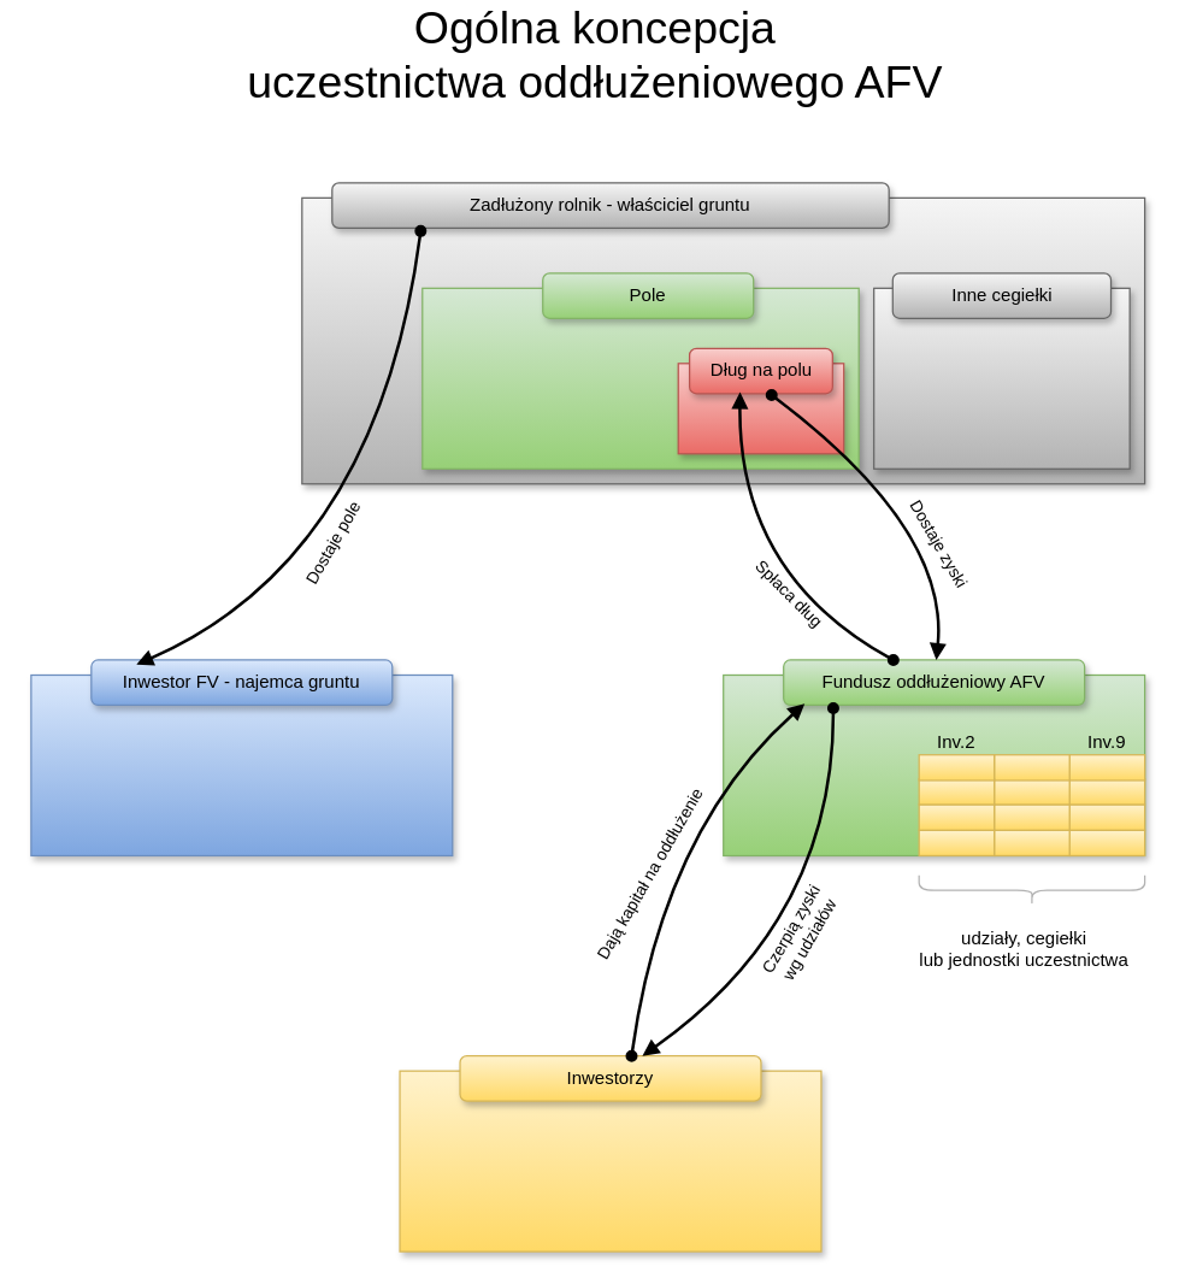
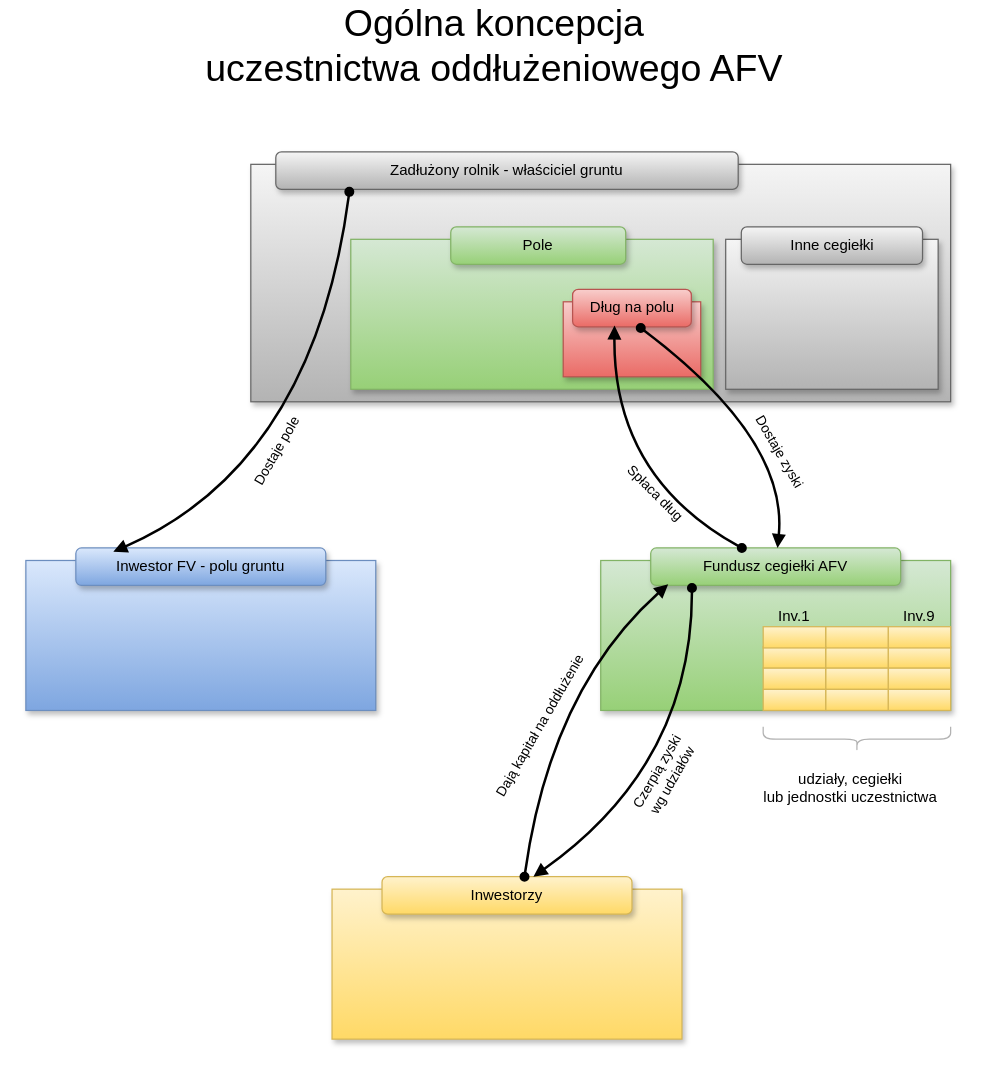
  <mxCell id="0" />
  <mxCell id="1" parent="0" />
  <mxCell id="2" value="" style="rounded=0;whiteSpace=wrap;html=1;glass=0;shadow=1;fillColor=#d5e8d4;strokeColor=#82b366;gradientColor=#97d077;" parent="1" vertex="1"><mxGeometry x="480" y="437" width="280" height="120" as="geometry" /></mxCell>
  <mxCell id="3" value="" style="rounded=0;whiteSpace=wrap;html=1;shadow=1;fillColor=#f5f5f5;gradientColor=#b3b3b3;strokeColor=#666666;" parent="1" vertex="1"><mxGeometry x="200" y="120" width="560" height="190" as="geometry" /></mxCell>
  <mxCell id="4" value="Zadłużony rolnik - właściciel gruntu" style="rounded=1;whiteSpace=wrap;html=1;shadow=1;fillColor=#f5f5f5;gradientColor=#b3b3b3;strokeColor=#666666;" parent="1" vertex="1"><mxGeometry x="220" y="110" width="370" height="30" as="geometry" /></mxCell>
  <mxCell id="5" value="" style="rounded=0;whiteSpace=wrap;html=1;shadow=1;fillColor=#d5e8d4;strokeColor=#82b366;gradientColor=#97d077;" parent="1" vertex="1"><mxGeometry x="280" y="180" width="290" height="120" as="geometry" /></mxCell>
  <mxCell id="6" value="" style="rounded=0;whiteSpace=wrap;html=1;glass=0;shadow=1;fillColor=#f5f5f5;strokeColor=#666666;gradientColor=#b3b3b3;" parent="1" vertex="1"><mxGeometry x="580" y="180" width="170" height="120" as="geometry" /></mxCell>
  <mxCell id="7" value="Pole" style="rounded=1;whiteSpace=wrap;html=1;shadow=1;fillColor=#d5e8d4;strokeColor=#82b366;gradientColor=#97d077;" parent="1" vertex="1"><mxGeometry x="360" y="170" width="140" height="30" as="geometry" /></mxCell>
  <mxCell id="8" value="Inne cegiełki" style="rounded=1;whiteSpace=wrap;html=1;shadow=1;fillColor=#f5f5f5;strokeColor=#666666;gradientColor=#b3b3b3;" parent="1" vertex="1"><mxGeometry x="592.5" y="170" width="145" height="30" as="geometry" /></mxCell>
  <mxCell id="9" value="" style="rounded=0;whiteSpace=wrap;html=1;shadow=1;fillColor=#f8cecc;strokeColor=#b85450;gradientColor=#ea6b66;" parent="1" vertex="1"><mxGeometry x="450" y="230" width="110" height="60" as="geometry" /></mxCell>
  <mxCell id="10" value="Dług na polu" style="rounded=1;whiteSpace=wrap;html=1;shadow=1;fillColor=#f8cecc;gradientColor=#ea6b66;strokeColor=#b85450;" parent="1" vertex="1"><mxGeometry x="457.5" y="220" width="95" height="30" as="geometry" /></mxCell>
  <mxCell id="11" value="" style="rounded=0;whiteSpace=wrap;html=1;glass=0;shadow=1;fillColor=#dae8fc;strokeColor=#6c8ebf;gradientColor=#7ea6e0;" parent="1" vertex="1"><mxGeometry x="20" y="437" width="280" height="120" as="geometry" /></mxCell>
- <mxCell id="12" value="Inwestor FV - najemca gruntu" style="rounded=1;whiteSpace=wrap;html=1;shadow=1;fillColor=#dae8fc;strokeColor=#6c8ebf;gradientColor=#7ea6e0;" parent="1" vertex="1"><mxGeometry x="60" y="427" width="200" height="30" as="geometry" /></mxCell>
- <mxCell id="13" value="Fundusz oddłużeniowy AFV" style="rounded=1;whiteSpace=wrap;html=1;shadow=1;fillColor=#d5e8d4;strokeColor=#82b366;gradientColor=#97d077;" parent="1" vertex="1"><mxGeometry x="520" y="427" width="200" height="30" as="geometry" /></mxCell>
+ <mxCell id="12" value="Inwestor FV - polu gruntu" style="rounded=1;whiteSpace=wrap;html=1;shadow=1;fillColor=#dae8fc;strokeColor=#6c8ebf;gradientColor=#7ea6e0;" parent="1" vertex="1"><mxGeometry x="60" y="427" width="200" height="30" as="geometry" /></mxCell>
+ <mxCell id="13" value="Fundusz cegiełki AFV" style="rounded=1;whiteSpace=wrap;html=1;shadow=1;fillColor=#d5e8d4;strokeColor=#82b366;gradientColor=#97d077;" parent="1" vertex="1"><mxGeometry x="520" y="427" width="200" height="30" as="geometry" /></mxCell>
  <mxCell id="14" value="" style="rounded=0;whiteSpace=wrap;html=1;glass=0;shadow=1;fillColor=#fff2cc;strokeColor=#d6b656;gradientColor=#ffd966;" parent="1" vertex="1"><mxGeometry x="265" y="700" width="280" height="120" as="geometry" /></mxCell>
  <mxCell id="15" value="Inwestorzy" style="rounded=1;whiteSpace=wrap;html=1;shadow=1;fillColor=#fff2cc;strokeColor=#d6b656;gradientColor=#ffd966;" parent="1" vertex="1"><mxGeometry x="305" y="690" width="200" height="30" as="geometry" /></mxCell>
  <mxCell id="16" value="" style="endArrow=block;html=1;endFill=1;startArrow=oval;startFill=1;curved=1;exitX=0.159;exitY=1.067;exitDx=0;exitDy=0;exitPerimeter=0;strokeWidth=2;" parent="1" source="4" edge="1"><mxGeometry relative="1" as="geometry"><mxPoint x="240" y="150" as="sourcePoint" /><mxPoint x="90" y="430" as="targetPoint" /><Array as="points"><mxPoint x="250" y="360" /></Array></mxGeometry></mxCell>
  <mxCell id="17" value="&lt;div&gt;Dostaje pole&lt;/div&gt;" style="edgeLabel;resizable=0;html=1;align=center;verticalAlign=middle;rounded=0;shadow=0;glass=0;sketch=0;opacity=30;rotation=-60;" parent="16" connectable="0" vertex="1"><mxGeometry relative="1" as="geometry"><mxPoint x="-33" y="13" as="offset" /></mxGeometry></mxCell>
  <mxCell id="18" value="" style="endArrow=oval;html=1;endFill=1;startArrow=block;startFill=1;curved=1;exitX=0.353;exitY=0.967;exitDx=0;exitDy=0;exitPerimeter=0;strokeWidth=2;" parent="1" source="10" target="13" edge="1"><mxGeometry relative="1" as="geometry"><mxPoint x="260" y="207.99" as="sourcePoint" /><mxPoint x="152" y="437" as="targetPoint" /><Array as="points"><mxPoint x="490" y="370" /></Array></mxGeometry></mxCell>
  <mxCell id="19" value="Spłaca dług" style="edgeLabel;resizable=0;html=1;align=center;verticalAlign=middle;rounded=0;shadow=0;glass=0;sketch=0;opacity=30;rotation=45;" parent="18" connectable="0" vertex="1"><mxGeometry relative="1" as="geometry"><mxPoint x="34" y="14" as="offset" /></mxGeometry></mxCell>
  <mxCell id="20" value="" style="endArrow=oval;html=1;endFill=1;startArrow=block;startFill=1;curved=1;strokeWidth=2;entryX=0.574;entryY=1.033;entryDx=0;entryDy=0;entryPerimeter=0;" parent="1" source="13" target="10" edge="1"><mxGeometry relative="1" as="geometry"><mxPoint x="501" y="259" as="sourcePoint" /><mxPoint x="594" y="437" as="targetPoint" /><Array as="points"><mxPoint x="630" y="340" /></Array></mxGeometry></mxCell>
  <mxCell id="21" value="&lt;div&gt;Dostaje zyski&lt;/div&gt;" style="edgeLabel;resizable=0;html=1;align=center;verticalAlign=middle;rounded=0;shadow=0;glass=0;sketch=0;opacity=30;rotation=60;" parent="20" connectable="0" vertex="1"><mxGeometry relative="1" as="geometry"><mxPoint x="18" y="28" as="offset" /></mxGeometry></mxCell>
  <mxCell id="22" value="" style="endArrow=block;html=1;endFill=1;startArrow=oval;startFill=1;curved=1;exitX=0.165;exitY=1.067;exitDx=0;exitDy=0;exitPerimeter=0;strokeWidth=2;" parent="1" source="13" target="15" edge="1"><mxGeometry relative="1" as="geometry"><mxPoint x="629" y="457" as="sourcePoint" /><mxPoint x="440" y="745" as="targetPoint" /><Array as="points"><mxPoint x="553" y="600" /></Array></mxGeometry></mxCell>
  <mxCell id="23" value="&lt;div&gt;Czerpią zyski &lt;br&gt;wg udziałów&lt;/div&gt;" style="edgeLabel;resizable=0;html=1;align=center;verticalAlign=middle;rounded=0;shadow=0;glass=0;sketch=0;opacity=30;rotation=-60;" parent="22" connectable="0" vertex="1"><mxGeometry relative="1" as="geometry"><mxPoint x="-17" y="6" as="offset" /></mxGeometry></mxCell>
  <mxCell id="24" value="" style="endArrow=oval;html=1;endFill=1;startArrow=block;startFill=1;entryX=0.57;entryY=0;entryDx=0;entryDy=0;curved=1;exitX=0.07;exitY=0.967;exitDx=0;exitDy=0;exitPerimeter=0;strokeWidth=2;entryPerimeter=0;" parent="1" source="13" target="15" edge="1"><mxGeometry relative="1" as="geometry"><mxPoint x="570" y="404" as="sourcePoint" /><mxPoint x="406" y="690" as="targetPoint" /><Array as="points"><mxPoint x="440" y="540" /></Array></mxGeometry></mxCell>
  <mxCell id="25" value="Dają kapitał na oddłużenie" style="edgeLabel;resizable=0;html=1;align=center;verticalAlign=middle;rounded=0;shadow=0;glass=0;sketch=0;opacity=30;rotation=-60;" parent="24" connectable="0" vertex="1"><mxGeometry relative="1" as="geometry"><mxPoint x="-8" y="17" as="offset" /></mxGeometry></mxCell>
  <mxCell id="26" value="" style="rounded=0;whiteSpace=wrap;html=1;glass=0;shadow=0;fillColor=#fff2cc;strokeColor=#d6b656;gradientColor=#ffd966;" parent="1" vertex="1"><mxGeometry x="710" y="540" width="50" height="17" as="geometry" /></mxCell>
  <mxCell id="27" value="" style="rounded=0;whiteSpace=wrap;html=1;glass=0;shadow=0;fillColor=#fff2cc;strokeColor=#d6b656;gradientColor=#ffd966;" parent="1" vertex="1"><mxGeometry x="710" y="523" width="50" height="17" as="geometry" /></mxCell>
  <mxCell id="28" value="" style="rounded=0;whiteSpace=wrap;html=1;glass=0;shadow=0;fillColor=#fff2cc;strokeColor=#d6b656;gradientColor=#ffd966;" parent="1" vertex="1"><mxGeometry x="710" y="506" width="50" height="17" as="geometry" /></mxCell>
  <mxCell id="29" value="" style="rounded=0;whiteSpace=wrap;html=1;glass=0;shadow=0;fillColor=#fff2cc;strokeColor=#d6b656;gradientColor=#ffd966;" parent="1" vertex="1"><mxGeometry x="710" y="490" width="50" height="17" as="geometry" /></mxCell>
  <mxCell id="30" value="" style="rounded=0;whiteSpace=wrap;html=1;glass=0;shadow=0;fillColor=#fff2cc;strokeColor=#d6b656;gradientColor=#ffd966;" parent="1" vertex="1"><mxGeometry x="660" y="540" width="50" height="17" as="geometry" /></mxCell>
  <mxCell id="31" value="" style="rounded=0;whiteSpace=wrap;html=1;glass=0;shadow=0;fillColor=#fff2cc;strokeColor=#d6b656;gradientColor=#ffd966;" parent="1" vertex="1"><mxGeometry x="660" y="523" width="50" height="17" as="geometry" /></mxCell>
  <mxCell id="32" value="" style="rounded=0;whiteSpace=wrap;html=1;glass=0;shadow=0;fillColor=#fff2cc;strokeColor=#d6b656;gradientColor=#ffd966;" parent="1" vertex="1"><mxGeometry x="660" y="506" width="50" height="17" as="geometry" /></mxCell>
  <mxCell id="33" value="" style="rounded=0;whiteSpace=wrap;html=1;glass=0;shadow=0;fillColor=#fff2cc;strokeColor=#d6b656;gradientColor=#ffd966;" parent="1" vertex="1"><mxGeometry x="660" y="490" width="50" height="17" as="geometry" /></mxCell>
  <mxCell id="34" value="" style="rounded=0;whiteSpace=wrap;html=1;glass=0;shadow=0;fillColor=#fff2cc;strokeColor=#d6b656;gradientColor=#ffd966;" parent="1" vertex="1"><mxGeometry x="610" y="540" width="50" height="17" as="geometry" /></mxCell>
  <mxCell id="35" value="" style="rounded=0;whiteSpace=wrap;html=1;glass=0;shadow=0;fillColor=#fff2cc;strokeColor=#d6b656;gradientColor=#ffd966;" parent="1" vertex="1"><mxGeometry x="610" y="523" width="50" height="17" as="geometry" /></mxCell>
  <mxCell id="36" value="" style="rounded=0;whiteSpace=wrap;html=1;glass=0;shadow=0;fillColor=#fff2cc;strokeColor=#d6b656;gradientColor=#ffd966;" parent="1" vertex="1"><mxGeometry x="610" y="506" width="50" height="17" as="geometry" /></mxCell>
  <mxCell id="37" value="" style="rounded=0;whiteSpace=wrap;html=1;glass=0;shadow=0;fillColor=#fff2cc;strokeColor=#d6b656;gradientColor=#ffd966;" parent="1" vertex="1"><mxGeometry x="610" y="490" width="50" height="17" as="geometry" /></mxCell>
- <mxCell id="38" value="Inv.2" style="rounded=0;whiteSpace=wrap;html=1;glass=0;shadow=0;fillColor=none;strokeColor=none;gradientColor=#97d077;" parent="1" vertex="1"><mxGeometry x="610" y="473" width="50" height="17" as="geometry" /></mxCell>
+ <mxCell id="38" value="Inv.1" style="rounded=0;whiteSpace=wrap;html=1;glass=0;shadow=0;fillColor=none;strokeColor=none;gradientColor=#97d077;" parent="1" vertex="1"><mxGeometry x="610" y="473" width="50" height="17" as="geometry" /></mxCell>
  <mxCell id="39" value="Inv.9" style="rounded=0;whiteSpace=wrap;html=1;glass=0;shadow=0;fillColor=none;strokeColor=none;gradientColor=#97d077;" parent="1" vertex="1"><mxGeometry x="710" y="473" width="50" height="17" as="geometry" /></mxCell>
  <mxCell id="40" value="" style="shape=curlyBracket;whiteSpace=wrap;html=1;rounded=1;flipH=1;labelPosition=right;verticalLabelPosition=middle;align=left;verticalAlign=middle;shadow=0;glass=0;labelBackgroundColor=default;sketch=0;fontFamily=Helvetica;fontSize=11;fontColor=default;fillColor=none;gradientColor=none;opacity=30;direction=north;" parent="1" vertex="1"><mxGeometry x="610" y="570" width="150" height="20" as="geometry" /></mxCell>
  <mxCell id="41" value="udziały, cegiełki&lt;br&gt;lub jednostki uczestnictwa" style="rounded=0;whiteSpace=wrap;html=1;glass=0;shadow=0;fillColor=none;strokeColor=none;gradientColor=#97d077;" parent="1" vertex="1"><mxGeometry x="595" y="610" width="170" height="17" as="geometry" /></mxCell>
  <mxCell id="42" value="&lt;font style=&quot;font-size: 30px;&quot;&gt;Ogólna koncepcja &lt;br&gt;uczestnictwa oddłużeniowego AFV&lt;/font&gt;" style="text;html=1;strokeColor=none;fillColor=none;align=center;verticalAlign=middle;whiteSpace=wrap;rounded=0;fontSize=11;fontFamily=Helvetica;fontColor=default;shadow=0;" parent="1" vertex="1"><mxGeometry x="85" y="20" width="620" height="10" as="geometry" /></mxCell>
